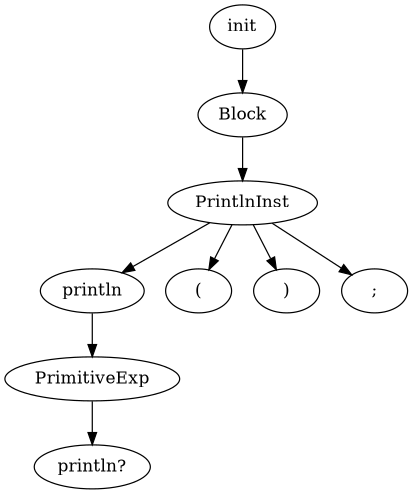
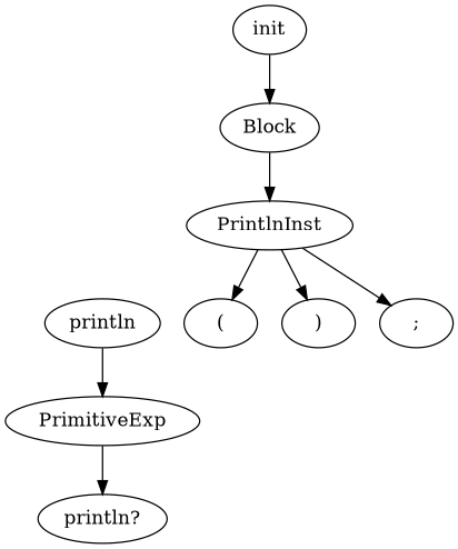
  digraph {
    n1 [label=init]
    n2 [label=Block]
    n3 [label=PrintlnInst]
    n4 [label=println]
    n5 [label="("]
    n6 [label=")"]
    n7 [label=";"]
    n8 [label=PrimitiveExp]
    n9 [label="println?"]
    n1 -> n2
    n2 -> n3
-   n3 -> n4
    n3 -> n5
    n3 -> n6
    n3 -> n7
    n4 -> n8
    n8 -> n9
  }
